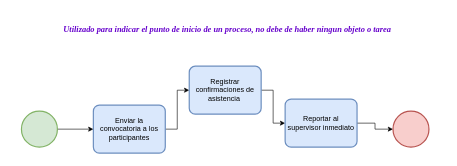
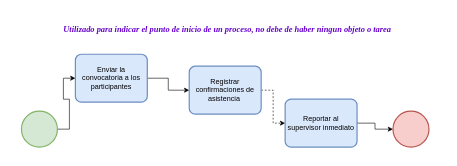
  <mxCell id="0" />
  <mxCell id="1" parent="0" />
  <mxCell id="2" style="edgeStyle=orthogonalEdgeStyle;rounded=0;orthogonalLoop=1;jettySize=auto;html=1;entryX=0;entryY=0.5;entryDx=0;entryDy=0;entryPerimeter=0;" parent="1" source="3" target="5" edge="1"><mxGeometry relative="1" as="geometry" /></mxCell>
  <mxCell id="3" value="" style="points=[[0.145,0.145,0],[0.5,0,0],[0.855,0.145,0],[1,0.5,0],[0.855,0.855,0],[0.5,1,0],[0.145,0.855,0],[0,0.5,0]];shape=mxgraph.bpmn.event;html=1;verticalLabelPosition=bottom;labelBackgroundColor=#ffffff;verticalAlign=top;align=center;perimeter=ellipsePerimeter;outlineConnect=0;aspect=fixed;outline=standard;symbol=general;fillColor=#d5e8d4;strokeColor=#82b366;strokeWidth=2;" parent="1" vertex="1"><mxGeometry x="35" y="185" width="60" height="60" as="geometry" /></mxCell>
  <mxCell id="4" style="edgeStyle=orthogonalEdgeStyle;rounded=0;orthogonalLoop=1;jettySize=auto;html=1;entryX=0;entryY=0.5;entryDx=0;entryDy=0;entryPerimeter=0;" parent="1" source="5" target="7" edge="1"><mxGeometry relative="1" as="geometry" /></mxCell>
- <mxCell id="5" value="Enviar la convocatoria a los participantes" style="points=[[0.25,0,0],[0.5,0,0],[0.75,0,0],[1,0.25,0],[1,0.5,0],[1,0.75,0],[0.75,1,0],[0.5,1,0],[0.25,1,0],[0,0.75,0],[0,0.5,0],[0,0.25,0]];shape=mxgraph.bpmn.task;whiteSpace=wrap;rectStyle=rounded;size=10;html=1;taskMarker=abstract;strokeWidth=2;fillColor=#dae8fc;strokeColor=#6c8ebf;" parent="1" vertex="1"><mxGeometry x="155" y="175" width="120" height="80" as="geometry" /></mxCell>
- <mxCell id="6" style="edgeStyle=orthogonalEdgeStyle;rounded=0;orthogonalLoop=1;jettySize=auto;html=1;entryX=0;entryY=0.5;entryDx=0;entryDy=0;entryPerimeter=0;" parent="1" source="7" target="9" edge="1"><mxGeometry relative="1" as="geometry" /></mxCell>
+ <mxCell id="5" value="Enviar la convocatoria a los participantes" style="points=[[0.25,0,0],[0.5,0,0],[0.75,0,0],[1,0.25,0],[1,0.5,0],[1,0.75,0],[0.75,1,0],[0.5,1,0],[0.25,1,0],[0,0.75,0],[0,0.5,0],[0,0.25,0]];shape=mxgraph.bpmn.task;whiteSpace=wrap;rectStyle=rounded;size=10;html=1;taskMarker=abstract;strokeWidth=2;fillColor=#dae8fc;strokeColor=#6c8ebf;" parent="1" vertex="1"><mxGeometry x="125" y="90" width="120" height="80" as="geometry" /></mxCell>
+ <mxCell id="6" style="edgeStyle=orthogonalEdgeStyle;rounded=0;orthogonalLoop=1;jettySize=auto;html=1;entryX=0;entryY=0.5;entryDx=0;entryDy=0;entryPerimeter=0;dashed=1;" parent="1" source="7" target="9" edge="1"><mxGeometry relative="1" as="geometry" /></mxCell>
  <mxCell id="7" value="Registrar confirmaciones de asistencia&amp;nbsp;" style="points=[[0.25,0,0],[0.5,0,0],[0.75,0,0],[1,0.25,0],[1,0.5,0],[1,0.75,0],[0.75,1,0],[0.5,1,0],[0.25,1,0],[0,0.75,0],[0,0.5,0],[0,0.25,0]];shape=mxgraph.bpmn.task;whiteSpace=wrap;rectStyle=rounded;size=10;html=1;taskMarker=abstract;strokeWidth=2;fillColor=#dae8fc;strokeColor=#6c8ebf;" parent="1" vertex="1"><mxGeometry x="315" y="110" width="120" height="80" as="geometry" /></mxCell>
  <mxCell id="8" style="edgeStyle=orthogonalEdgeStyle;rounded=0;orthogonalLoop=1;jettySize=auto;html=1;" parent="1" source="9" target="10" edge="1"><mxGeometry relative="1" as="geometry" /></mxCell>
  <mxCell id="9" value="Reportar al supervisor inmediato" style="points=[[0.25,0,0],[0.5,0,0],[0.75,0,0],[1,0.25,0],[1,0.5,0],[1,0.75,0],[0.75,1,0],[0.5,1,0],[0.25,1,0],[0,0.75,0],[0,0.5,0],[0,0.25,0]];shape=mxgraph.bpmn.task;whiteSpace=wrap;rectStyle=rounded;size=10;html=1;taskMarker=abstract;strokeWidth=2;fillColor=#dae8fc;strokeColor=#6c8ebf;" parent="1" vertex="1"><mxGeometry x="475" y="165" width="120" height="80" as="geometry" /></mxCell>
  <mxCell id="10" value="" style="points=[[0.145,0.145,0],[0.5,0,0],[0.855,0.145,0],[1,0.5,0],[0.855,0.855,0],[0.5,1,0],[0.145,0.855,0],[0,0.5,0]];shape=mxgraph.bpmn.event;html=1;verticalLabelPosition=bottom;labelBackgroundColor=#ffffff;verticalAlign=top;align=center;perimeter=ellipsePerimeter;outlineConnect=0;aspect=fixed;outline=standard;symbol=general;fillColor=#f8cecc;strokeColor=#b85450;strokeWidth=2;" parent="1" vertex="1"><mxGeometry x="655" y="185" width="60" height="60" as="geometry" /></mxCell>
  <mxCell id="11" value="&lt;h5&gt;&lt;font color=&quot;#6600cc&quot; face=&quot;Georgia&quot; style=&quot;font-size: 14px;&quot;&gt;&lt;i style=&quot;&quot;&gt;Utilizado para indicar el punto de inicio de un proceso, no debe de haber ningun objeto o tarea&amp;nbsp;&lt;/i&gt;&lt;/font&gt;&lt;/h5&gt;" style="text;html=1;align=center;verticalAlign=middle;resizable=0;points=[];autosize=1;strokeColor=none;fillColor=none;" vertex="1" parent="1"><mxGeometry x="20" y="20" width="720" height="60" as="geometry" /></mxCell>
